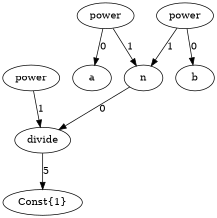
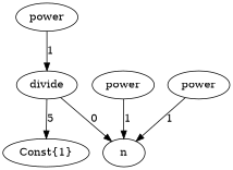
  digraph {
    n1 [label=power]
    n2 [label=divide]
    n3 [label="Const{1}"]
    n4 [label=n]
    n5 [label=power]
-   n6 [label=a]
    n7 [label=power]
-   n8 [label=b]
    n1 -> n2 [label=1]
    n2 -> n3 [label=5]
-   n4 -> n2 [label=0]
+   n2 -> n4 [label=0]
    n5 -> n4 [label=1]
-   n5 -> n6 [label=0]
    n7 -> n4 [label=1]
-   n7 -> n8 [label=0]
  }
